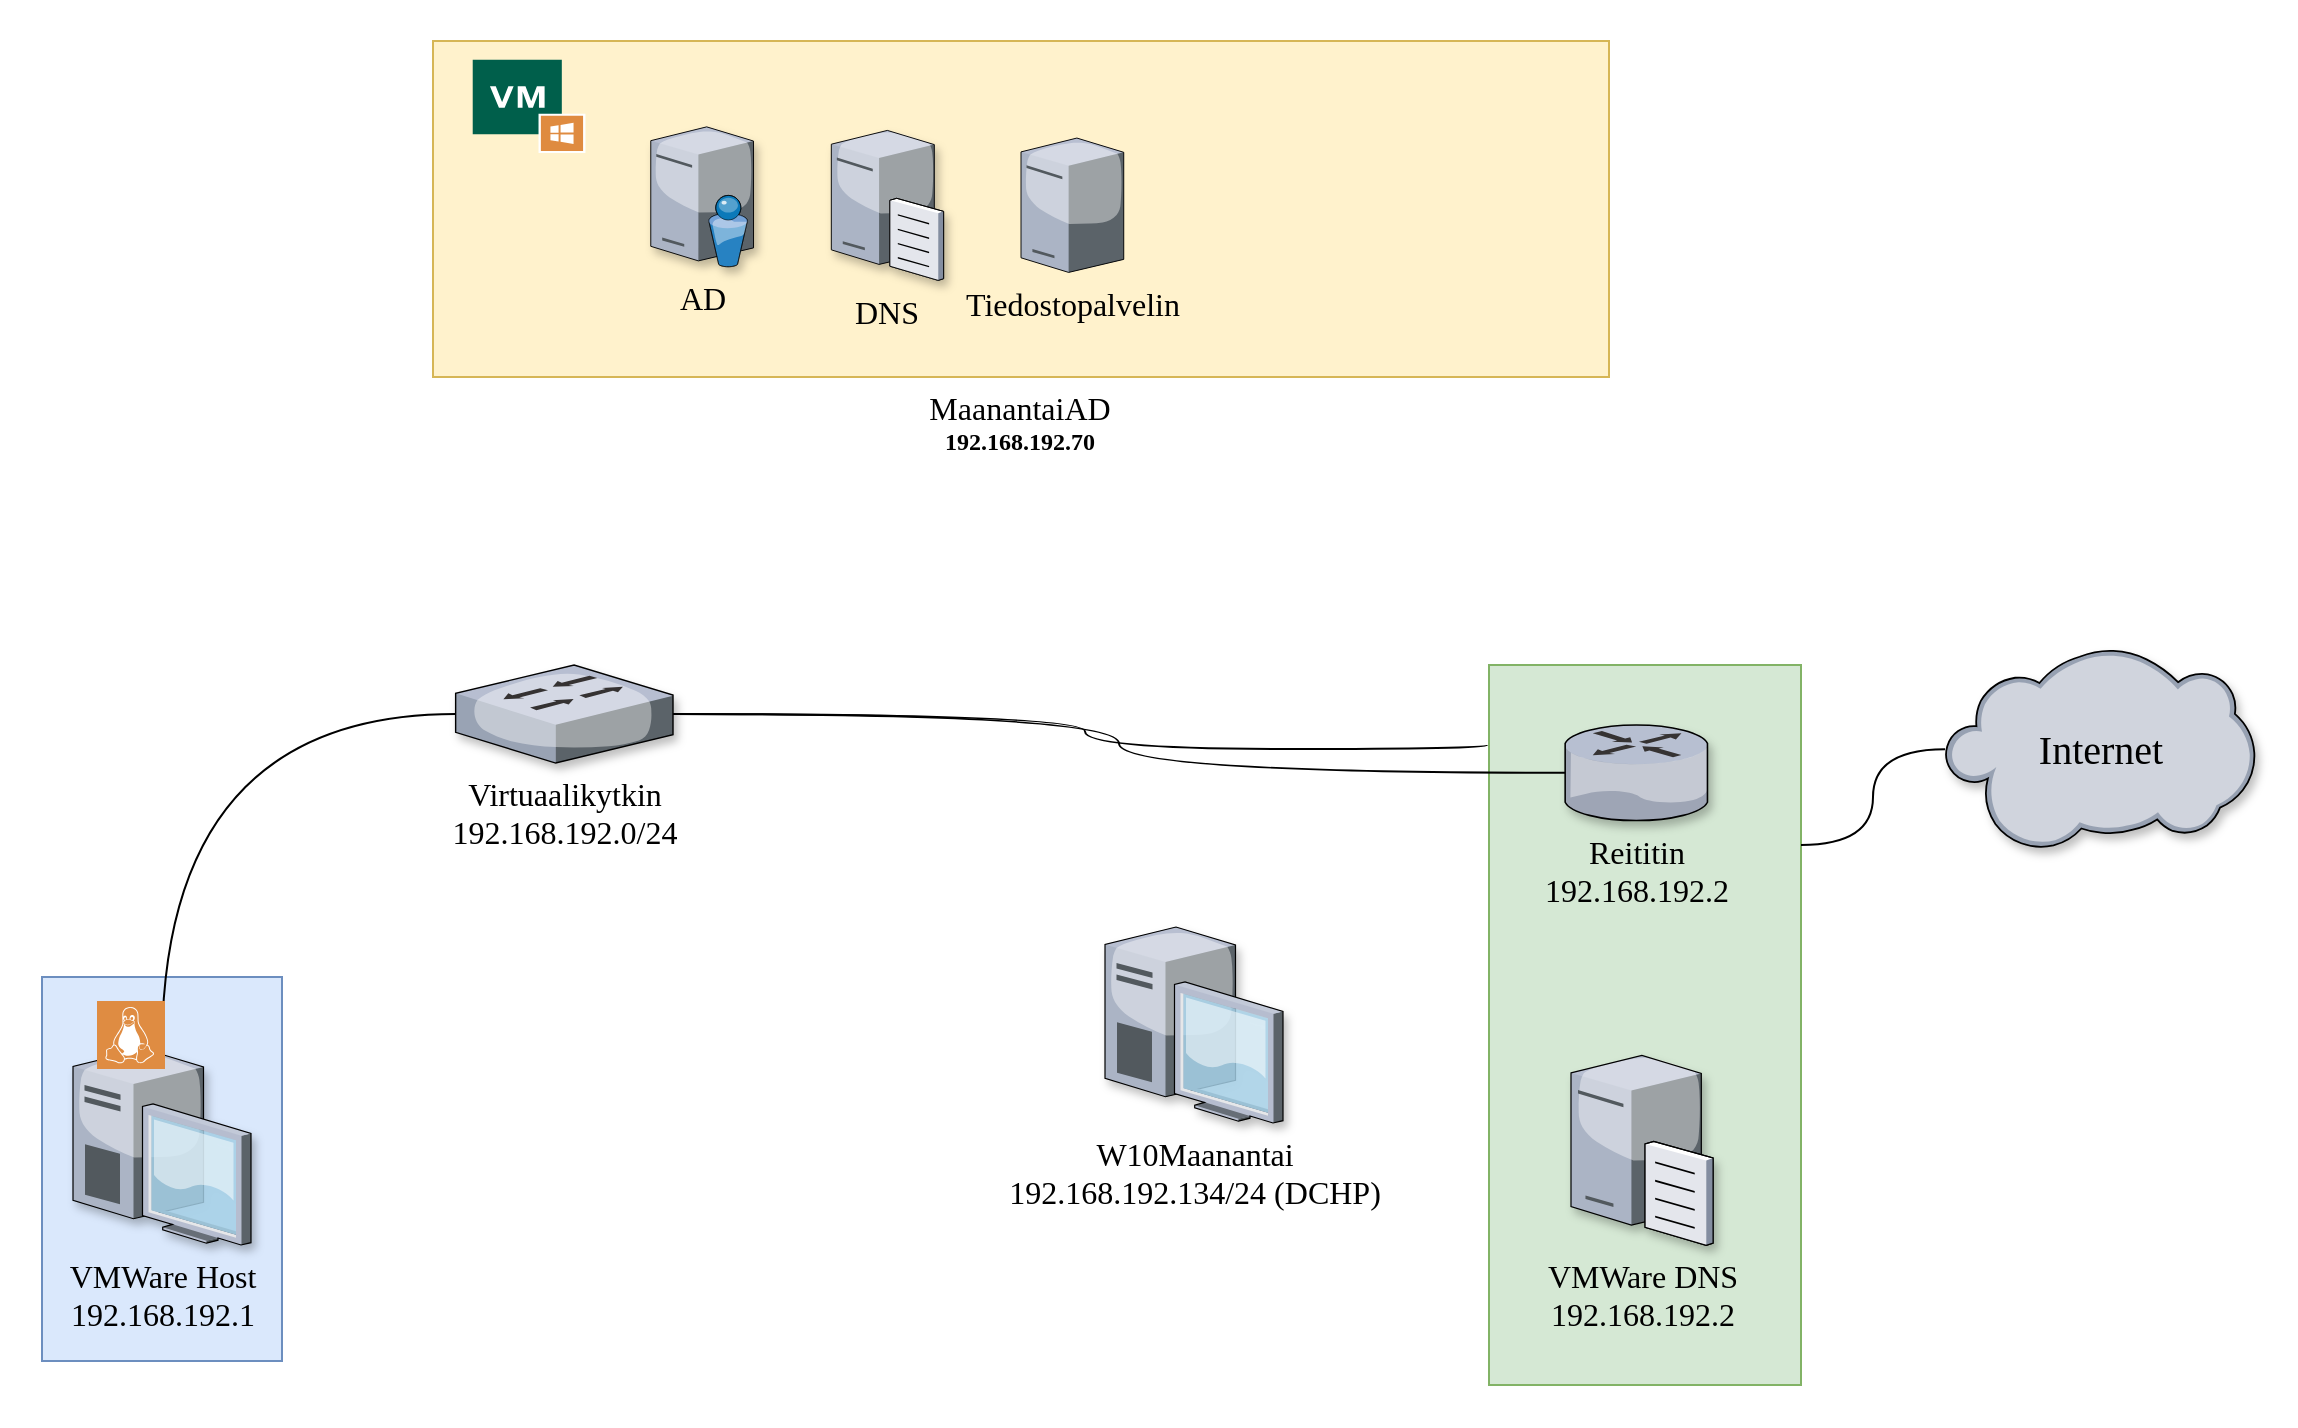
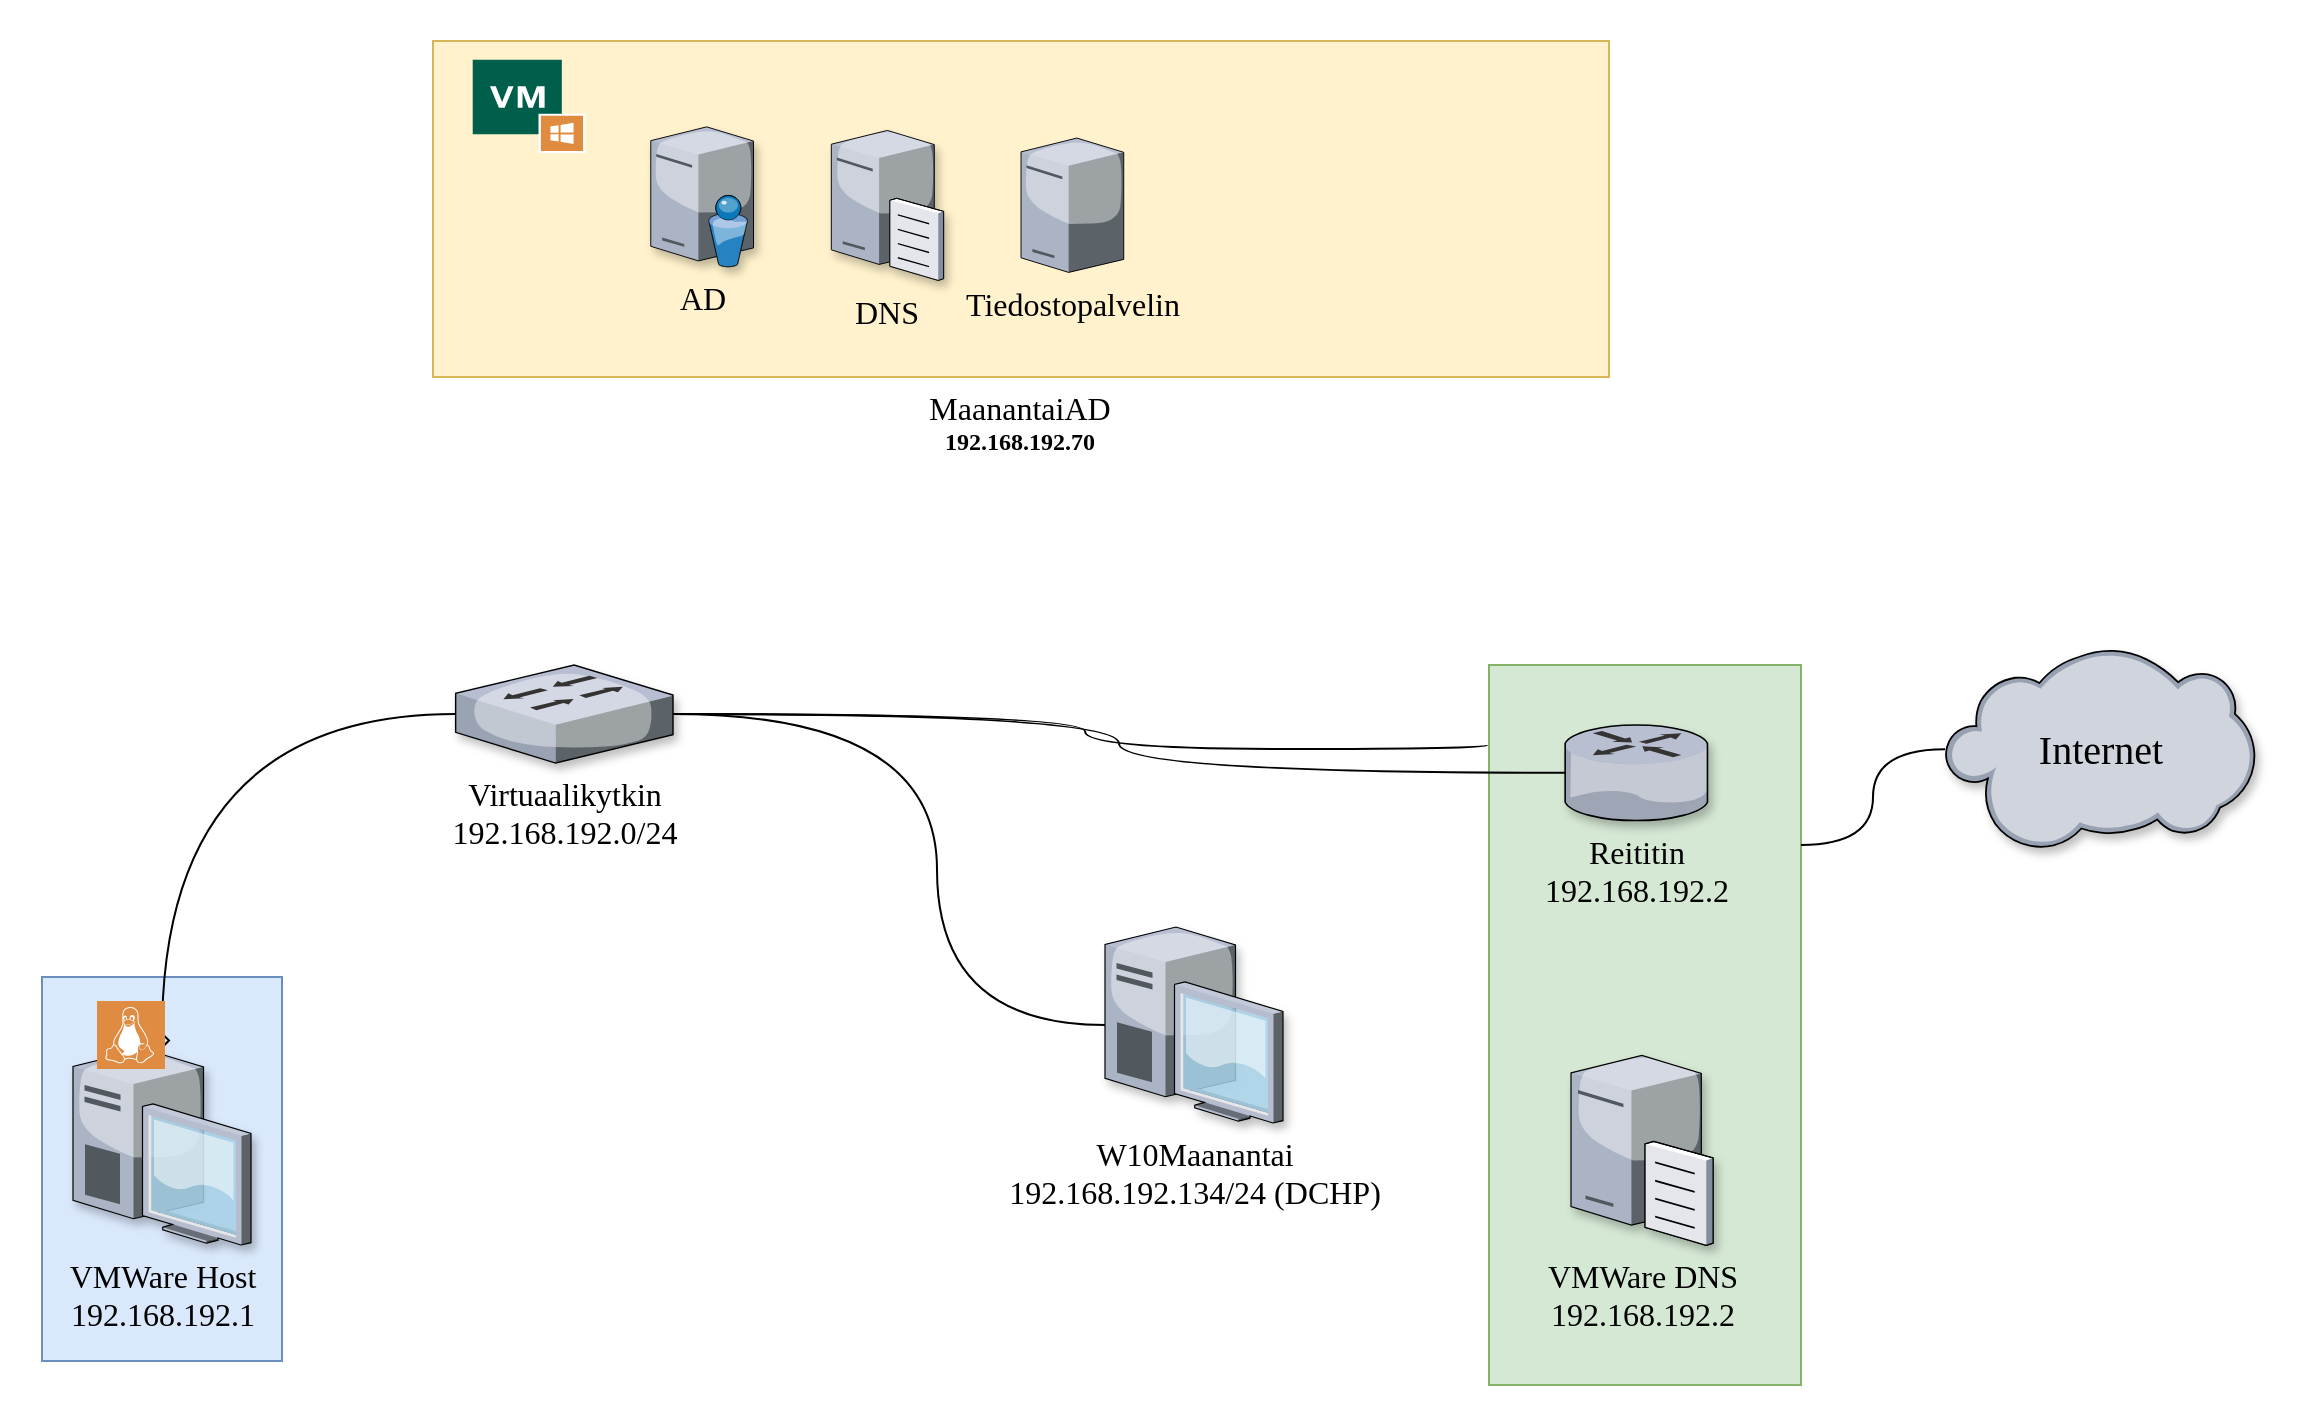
  <mxCell id="0" />
  <mxCell id="1" parent="0" />
  <mxCell id="2" value="" style="rounded=0;whiteSpace=wrap;html=1;sketch=0;fontFamily=Comic Sans MS;fontSize=16;fillColor=#dae8fc;strokeColor=#6c8ebf;" parent="1" vertex="1"><mxGeometry x="20.5" y="488" width="120" height="192" as="geometry" /></mxCell>
  <mxCell id="3" value="" style="rounded=0;whiteSpace=wrap;html=1;sketch=0;fontFamily=Comic Sans MS;fontSize=16;fillColor=#d5e8d4;strokeColor=#82b366;" parent="1" vertex="1"><mxGeometry x="744" y="332" width="156" height="360" as="geometry" /></mxCell>
  <mxCell id="4" value="VMWare Host&lt;br&gt;192.168.192.1" style="verticalLabelPosition=bottom;sketch=0;aspect=fixed;html=1;verticalAlign=top;strokeColor=none;align=center;outlineConnect=0;shape=mxgraph.citrix.desktop;shadow=1;glass=1;fontFamily=Comic Sans MS;fontSize=16;fontColor=#000000;fillColor=#E54922;gradientColor=#FDFFC9;" parent="1" vertex="1"><mxGeometry x="36" y="524" width="89" height="98" as="geometry" /></mxCell>
  <mxCell id="5" style="edgeStyle=orthogonalEdgeStyle;curved=1;orthogonalLoop=1;jettySize=auto;html=1;entryX=1;entryY=0.25;entryDx=0;entryDy=0;fontFamily=Comic Sans MS;fontSize=16;fontColor=default;endArrow=none;endFill=0;" parent="1" source="6" target="3" edge="1"><mxGeometry relative="1" as="geometry" /></mxCell>
  <mxCell id="6" value="Internet" style="verticalLabelPosition=middle;sketch=0;aspect=fixed;html=1;verticalAlign=middle;strokeColor=none;align=center;outlineConnect=0;shape=mxgraph.citrix.cloud;shadow=1;glass=1;fontFamily=Comic Sans MS;fontSize=20;fontColor=#000000;fillColor=#E54922;gradientColor=#FDFFC9;labelPosition=center;" parent="1" vertex="1"><mxGeometry x="972" y="323.5" width="155" height="101.16" as="geometry" /></mxCell>
  <mxCell id="7" style="edgeStyle=orthogonalEdgeStyle;curved=1;orthogonalLoop=1;jettySize=auto;html=1;fontFamily=Comic Sans MS;fontSize=16;fontColor=default;endArrow=none;endFill=0;" parent="1" source="11" target="18" edge="1"><mxGeometry relative="1" as="geometry" /></mxCell>
- <mxCell id="8" style="edgeStyle=orthogonalEdgeStyle;curved=1;orthogonalLoop=1;jettySize=auto;html=1;fontFamily=Comic Sans MS;fontSize=16;fontColor=default;endArrow=none;endFill=0;" parent="1" source="11" target="4" edge="1"><mxGeometry relative="1" as="geometry" /></mxCell>
+ <mxCell id="8" style="edgeStyle=orthogonalEdgeStyle;curved=1;orthogonalLoop=1;jettySize=auto;html=1;fontFamily=Comic Sans MS;fontSize=16;fontColor=default;endArrow=diamond;endFill=0;" parent="1" source="11" target="4" edge="1"><mxGeometry relative="1" as="geometry" /></mxCell>
  <mxCell id="9" style="edgeStyle=orthogonalEdgeStyle;curved=1;orthogonalLoop=1;jettySize=auto;html=1;entryX=-0.006;entryY=0.111;entryDx=0;entryDy=0;entryPerimeter=0;fontFamily=Comic Sans MS;fontSize=16;fontColor=default;endArrow=none;endFill=0;" parent="1" source="11" target="3" edge="1"><mxGeometry relative="1" as="geometry"><Array as="points"><mxPoint x="542" y="357" /><mxPoint x="542" y="374" /><mxPoint x="743" y="374" /></Array></mxGeometry></mxCell>
+ <mxCell id="10" style="edgeStyle=orthogonalEdgeStyle;curved=1;orthogonalLoop=1;jettySize=auto;html=1;fontFamily=Comic Sans MS;fontSize=16;fontColor=default;endArrow=none;endFill=0;" parent="1" source="11" target="20" edge="1"><mxGeometry relative="1" as="geometry"><Array as="points"><mxPoint x="468" y="357" /><mxPoint x="468" y="512" /></Array></mxGeometry></mxCell>
  <mxCell id="11" value="Virtuaalikytkin&lt;br&gt;192.168.192.0/24" style="verticalLabelPosition=bottom;sketch=0;aspect=fixed;html=1;verticalAlign=top;strokeColor=none;align=center;outlineConnect=0;shape=mxgraph.citrix.switch;shadow=1;glass=1;fontFamily=Comic Sans MS;fontSize=16;fontColor=#000000;fillColor=#E54922;gradientColor=#FDFFC9;" parent="1" vertex="1"><mxGeometry x="227.32" y="332" width="108.68" height="49.03" as="geometry" /></mxCell>
  <mxCell id="12" value="" style="group;sketch=0;fontFamily=Comic Sans MS;fontSize=16;fontColor=default;fillColor=default;html=1;" parent="1" vertex="1" connectable="0"><mxGeometry x="216" y="20" width="588" height="168" as="geometry" /></mxCell>
  <mxCell id="13" value="&lt;span style=&quot;font-size: 16px&quot;&gt;MaanantaiAD&lt;br&gt;&lt;/span&gt;&lt;b&gt;192.168.192.70&lt;/b&gt;" style="rounded=0;whiteSpace=wrap;html=1;shadow=0;glass=0;sketch=0;fontFamily=Comic Sans MS;fontSize=12;fillColor=#fff2cc;strokeColor=#d6b656;verticalAlign=top;labelPosition=center;verticalLabelPosition=bottom;align=center;fontColor=default;" parent="12" vertex="1"><mxGeometry width="588" height="168" as="geometry" /></mxCell>
  <mxCell id="14" value="" style="sketch=0;pointerEvents=1;shadow=0;dashed=0;html=1;strokeColor=none;fillColor=#005F4B;labelPosition=center;verticalLabelPosition=bottom;verticalAlign=top;align=center;outlineConnect=0;shape=mxgraph.veeam2.windows_vm;glass=1;fontFamily=Comic Sans MS;fontSize=20;fontColor=#000000;" parent="12" vertex="1"><mxGeometry x="19.861" y="9.333" width="56.361" height="46.667" as="geometry" /></mxCell>
  <mxCell id="15" value="Tiedostopalvelin" style="verticalLabelPosition=bottom;sketch=0;aspect=fixed;html=1;verticalAlign=top;strokeColor=none;align=center;outlineConnect=0;shape=mxgraph.citrix.tower_server;fontFamily=Comic Sans MS;fontSize=16;" parent="12" vertex="1"><mxGeometry x="294.001" y="48.533" width="51.371" height="67.177" as="geometry" /></mxCell>
  <mxCell id="16" value="AD" style="verticalLabelPosition=bottom;sketch=0;aspect=fixed;html=1;verticalAlign=top;strokeColor=none;align=center;outlineConnect=0;shape=mxgraph.citrix.directory_server;shadow=1;glass=1;fontFamily=Comic Sans MS;fontSize=16;fontColor=#000000;fillColor=#E54922;gradientColor=#FDFFC9;" parent="12" vertex="1"><mxGeometry x="108.889" y="42.933" width="51.371" height="69.944" as="geometry" /></mxCell>
  <mxCell id="17" value="DNS" style="verticalLabelPosition=bottom;sketch=0;aspect=fixed;html=1;verticalAlign=top;strokeColor=none;align=center;outlineConnect=0;shape=mxgraph.citrix.file_server;shadow=1;glass=1;fontFamily=Comic Sans MS;fontSize=16;fontColor=#000000;fillColor=#E54922;gradientColor=#FDFFC9;" parent="12" vertex="1"><mxGeometry x="199.162" y="42.933" width="56.113" height="76.661" as="geometry" /></mxCell>
  <mxCell id="18" value="Reititin&lt;br&gt;192.168.192.2" style="verticalLabelPosition=bottom;sketch=0;aspect=fixed;html=1;verticalAlign=top;strokeColor=none;align=center;outlineConnect=0;shape=mxgraph.citrix.router;shadow=1;glass=1;fontFamily=Comic Sans MS;fontSize=16;fontColor=#000000;fillColor=#E54922;gradientColor=#FDFFC9;" parent="1" vertex="1"><mxGeometry x="782" y="362" width="72" height="47.78" as="geometry" /></mxCell>
  <mxCell id="19" value="VMWare DNS&lt;br&gt;192.168.192.2" style="verticalLabelPosition=bottom;sketch=0;aspect=fixed;html=1;verticalAlign=top;strokeColor=none;align=center;outlineConnect=0;shape=mxgraph.citrix.file_server;shadow=1;glass=1;fontFamily=Comic Sans MS;fontSize=16;fontColor=#000000;fillColor=#E54922;gradientColor=#FDFFC9;" parent="1" vertex="1"><mxGeometry x="785" y="525" width="71" height="97" as="geometry" /></mxCell>
  <mxCell id="20" value="W10Maanantai&lt;br&gt;192.168.192.134/24 (DCHP)" style="verticalLabelPosition=bottom;sketch=0;aspect=fixed;html=1;verticalAlign=top;strokeColor=none;align=center;outlineConnect=0;shape=mxgraph.citrix.desktop;shadow=1;glass=1;fontFamily=Comic Sans MS;fontSize=16;fontColor=#000000;fillColor=#E54922;gradientColor=#FDFFC9;" parent="1" vertex="1"><mxGeometry x="552" y="463" width="89" height="98" as="geometry" /></mxCell>
  <mxCell id="21" value="" style="sketch=0;pointerEvents=1;shadow=0;dashed=0;html=1;strokeColor=none;fillColor=#DF8C42;labelPosition=center;verticalLabelPosition=bottom;verticalAlign=top;align=center;outlineConnect=0;shape=mxgraph.veeam2.linux;fontFamily=Comic Sans MS;fontSize=16;fontColor=default;" parent="1" vertex="1"><mxGeometry x="48" y="500" width="34" height="34" as="geometry" /></mxCell>
